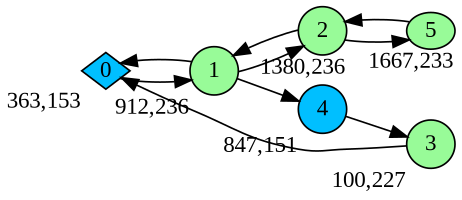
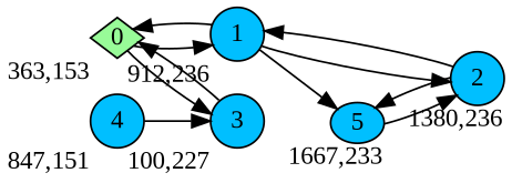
  digraph {
    bgcolor=white
    fontname="Liberation Serif"
    rankdir=LR
    node [fillcolor=palegreen fixedsize=true fontname="Liberation Serif" shape=circle style=filled]
    edge [fontname="Liberation Serif"]
-   0 [fillcolor=deepskyblue height=0.3 shape=diamond width=0.4 xlabel="363,153"]
-   1 [height=0.3 width=0.4 xlabel="912,236"]
-   3 [height=0.3 width=0.4 xlabel="100,227"]
-   2 [height=0.3 width=0.4 xlabel="1380,236"]
+   0 [height=0.3 shape=diamond width=0.4 xlabel="363,153"]
+   1 [fillcolor=deepskyblue height=0.3 width=0.4 xlabel="912,236"]
+   3 [fillcolor=deepskyblue height=0.3 width=0.4 xlabel="100,227"]
+   2 [fillcolor=deepskyblue height=0.3 width=0.4 xlabel="1380,236"]
    4 [fillcolor=deepskyblue height=0.3 width=0.4 xlabel="847,151"]
-   5 [height=0.3 shape=ellipse width=0.4 xlabel="1667,233"]
+   5 [fillcolor=deepskyblue height=0.3 shape=ellipse width=0.4 xlabel="1667,233"]
    0 -> 1
+   0 -> 3
    1 -> 0
    1 -> 2
-   1 -> 4
+   1 -> 5
    3 -> 0
    2 -> 1
    2 -> 5
    4 -> 3
    5 -> 2
  }
